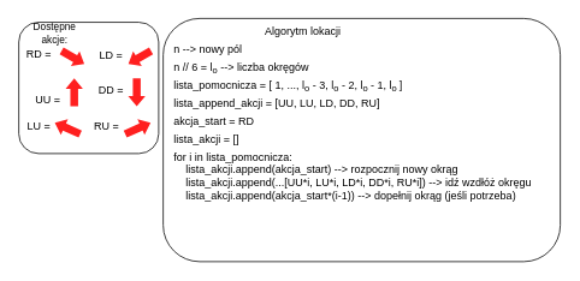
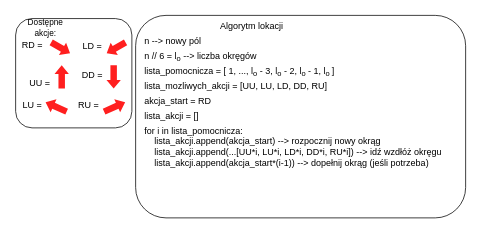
  <mxCell id="0" />
  <mxCell id="1" parent="0" />
  <mxCell id="2" value="" style="rounded=1;whiteSpace=wrap;html=1;" vertex="1" parent="1"><mxGeometry x="20" y="24.25" width="155" height="145.75" as="geometry" /></mxCell>
  <mxCell id="3" value="&lt;font style=&quot;font-size: 11px;&quot;&gt;Dostępne akcje:&lt;/font&gt;" style="text;html=1;strokeColor=none;fillColor=none;align=center;verticalAlign=middle;whiteSpace=wrap;rounded=0;" vertex="1" parent="1"><mxGeometry x="20" y="20.75" width="80" height="30" as="geometry" /></mxCell>
  <mxCell id="4" value="" style="shape=flexArrow;endArrow=classic;html=1;rounded=0;strokeColor=none;fillColor=#FF1F1F;width=8.611;endSize=3.539;endWidth=9.552;strokeWidth=1;" edge="1" parent="1"><mxGeometry width="50" height="50" relative="1" as="geometry"><mxPoint x="67" y="55.75" as="sourcePoint" /><mxPoint x="93" y="70.75" as="targetPoint" /></mxGeometry></mxCell>
  <mxCell id="5" value="" style="shape=flexArrow;endArrow=classic;html=1;rounded=0;strokeColor=none;fillColor=#FF1F1F;width=8.611;endSize=3.539;endWidth=9.552;strokeWidth=1;entryX=0.5;entryY=1;entryDx=0;entryDy=0;exitX=0.5;exitY=0;exitDx=0;exitDy=0;" edge="1" parent="1"><mxGeometry width="50" height="50" relative="1" as="geometry"><mxPoint x="81.43" y="118.13" as="sourcePoint" /><mxPoint x="81.43" y="86.13" as="targetPoint" /></mxGeometry></mxCell>
  <mxCell id="6" value="" style="shape=flexArrow;endArrow=classic;html=1;rounded=0;strokeColor=none;fillColor=#FF1F1F;width=8.611;endSize=3.539;endWidth=9.552;strokeWidth=1;exitX=0;exitY=0;exitDx=0;exitDy=0;" edge="1" parent="1"><mxGeometry width="50" height="50" relative="1" as="geometry"><mxPoint x="88.5" y="148.5" as="sourcePoint" /><mxPoint x="59.5" y="135.5" as="targetPoint" /></mxGeometry></mxCell>
  <mxCell id="7" value="" style="shape=flexArrow;endArrow=classic;html=1;rounded=0;strokeColor=none;fillColor=#FF1F1F;width=8.611;endSize=3.539;endWidth=9.552;strokeWidth=1;" edge="1" parent="1"><mxGeometry width="50" height="50" relative="1" as="geometry"><mxPoint x="167" y="55.75" as="sourcePoint" /><mxPoint x="141" y="70.75" as="targetPoint" /></mxGeometry></mxCell>
  <mxCell id="8" value="" style="shape=flexArrow;endArrow=classic;html=1;rounded=0;strokeColor=none;fillColor=#FF1F1F;width=8.611;endSize=3.539;endWidth=9.552;strokeWidth=1;entryX=0.5;entryY=1;entryDx=0;entryDy=0;exitX=0.5;exitY=0;exitDx=0;exitDy=0;" edge="1" parent="1"><mxGeometry width="50" height="50" relative="1" as="geometry"><mxPoint x="150.71" y="86.13" as="sourcePoint" /><mxPoint x="150.71" y="118.13" as="targetPoint" /></mxGeometry></mxCell>
  <mxCell id="9" value="" style="shape=flexArrow;endArrow=classic;html=1;rounded=0;strokeColor=none;fillColor=#FF1F1F;width=8.611;endSize=3.539;endWidth=9.552;strokeWidth=1;exitX=0;exitY=0;exitDx=0;exitDy=0;" edge="1" parent="1"><mxGeometry width="50" height="50" relative="1" as="geometry"><mxPoint x="137.5" y="148.5" as="sourcePoint" /><mxPoint x="166.5" y="135.5" as="targetPoint" /></mxGeometry></mxCell>
  <mxCell id="10" value="" style="rounded=1;whiteSpace=wrap;html=1;" vertex="1" parent="1"><mxGeometry x="180" y="20" width="440" height="270" as="geometry" /></mxCell>
  <mxCell id="11" value="Algorytm lokacji" style="text;html=1;strokeColor=none;fillColor=none;align=center;verticalAlign=middle;whiteSpace=wrap;rounded=0;" vertex="1" parent="1"><mxGeometry x="180" y="20" width="310" height="30" as="geometry" /></mxCell>
  <mxCell id="12" value="n --&amp;gt; nowy pól" style="text;html=1;strokeColor=none;fillColor=none;align=left;verticalAlign=middle;whiteSpace=wrap;rounded=0;" vertex="1" parent="1"><mxGeometry x="190" y="40" width="120" height="30" as="geometry" /></mxCell>
  <mxCell id="13" value="RD = " style="text;html=1;strokeColor=none;fillColor=none;align=center;verticalAlign=middle;whiteSpace=wrap;rounded=0;" vertex="1" parent="1"><mxGeometry x="20" y="50" width="45" height="20" as="geometry" /></mxCell>
  <mxCell id="14" value="UU = " style="text;html=1;strokeColor=none;fillColor=none;align=center;verticalAlign=middle;whiteSpace=wrap;rounded=0;" vertex="1" parent="1"><mxGeometry x="30" y="100" width="45" height="20" as="geometry" /></mxCell>
  <mxCell id="15" value="LU = " style="text;html=1;strokeColor=none;fillColor=none;align=center;verticalAlign=middle;whiteSpace=wrap;rounded=0;" vertex="1" parent="1"><mxGeometry x="20" y="130" width="45" height="20" as="geometry" /></mxCell>
  <mxCell id="16" value="LD = " style="text;html=1;strokeColor=none;fillColor=none;align=center;verticalAlign=middle;whiteSpace=wrap;rounded=0;" vertex="1" parent="1"><mxGeometry x="100" y="50.75" width="45" height="20" as="geometry" /></mxCell>
  <mxCell id="17" value="DD = " style="text;html=1;strokeColor=none;fillColor=none;align=center;verticalAlign=middle;whiteSpace=wrap;rounded=0;" vertex="1" parent="1"><mxGeometry x="100" y="90" width="45" height="20" as="geometry" /></mxCell>
  <mxCell id="18" value="RU = " style="text;html=1;strokeColor=none;fillColor=none;align=center;verticalAlign=middle;whiteSpace=wrap;rounded=0;" vertex="1" parent="1"><mxGeometry x="95" y="130" width="45" height="20" as="geometry" /></mxCell>
  <mxCell id="19" value="n // 6 = l&lt;sub&gt;o&lt;/sub&gt; --&amp;gt; liczba okręgów" style="text;html=1;strokeColor=none;fillColor=none;align=left;verticalAlign=middle;whiteSpace=wrap;rounded=0;" vertex="1" parent="1"><mxGeometry x="190" y="60" width="170" height="30" as="geometry" /></mxCell>
  <mxCell id="20" value="&lt;div&gt;lista_pomocnicza = [&lt;span style=&quot;&quot;&gt; &lt;/span&gt;1, ...,&amp;nbsp;l&lt;sub&gt;o&lt;/sub&gt; - 3,&amp;nbsp;l&lt;sub&gt;o&lt;/sub&gt; - 2,&amp;nbsp;l&lt;sub&gt;o&lt;/sub&gt; - 1,&amp;nbsp;l&lt;sub&gt;o &lt;/sub&gt;]&lt;/div&gt;" style="text;html=1;strokeColor=none;fillColor=none;align=left;verticalAlign=middle;whiteSpace=wrap;rounded=0;" vertex="1" parent="1"><mxGeometry x="190" y="80" width="280" height="30" as="geometry" /></mxCell>
- <mxCell id="21" value="lista_append_akcji = [UU, LU, LD, DD, RU]" style="text;html=1;strokeColor=none;fillColor=none;align=left;verticalAlign=middle;whiteSpace=wrap;rounded=0;" vertex="1" parent="1"><mxGeometry x="190" y="100" width="290" height="30" as="geometry" /></mxCell>
+ <mxCell id="21" value="lista_mozliwych_akcji = [UU, LU, LD, DD, RU]" style="text;html=1;strokeColor=none;fillColor=none;align=left;verticalAlign=middle;whiteSpace=wrap;rounded=0;" vertex="1" parent="1"><mxGeometry x="190" y="100" width="290" height="30" as="geometry" /></mxCell>
  <mxCell id="22" value="&lt;div&gt;for i in lista_pomocnicza:&lt;/div&gt;&lt;div&gt;&lt;span style=&quot;&quot;&gt;&lt;span style=&quot;&quot;&gt;&amp;nbsp;&amp;nbsp;&amp;nbsp;&amp;nbsp;&lt;/span&gt;&lt;/span&gt;lista_akcji.append(akcja_start) --&amp;gt; rozpocznij nowy okrąg&lt;br&gt;&lt;/div&gt;&lt;div&gt;&lt;span style=&quot;&quot;&gt;&lt;span style=&quot;&quot;&gt;&amp;nbsp;&amp;nbsp;&amp;nbsp;&amp;nbsp;&lt;/span&gt;lista_akcji.append(&lt;/span&gt;...[UU*i, LU*i, LD*i, DD*i, RU*i]) --&amp;gt; idź wzdłóż okręgu&lt;br&gt;&lt;/div&gt;&lt;div&gt;&amp;nbsp;&amp;nbsp;&amp;nbsp; lista_akcji.append(akcja_start*(i-1)) --&amp;gt; dopełnij okrąg (jeśli potrzeba)&lt;br&gt;&lt;/div&gt;" style="text;html=1;strokeColor=none;fillColor=none;align=left;verticalAlign=top;whiteSpace=wrap;rounded=0;" vertex="1" parent="1"><mxGeometry x="190" y="160" width="430" height="120" as="geometry" /></mxCell>
  <mxCell id="23" value="lista_akcji = []" style="text;html=1;strokeColor=none;fillColor=none;align=left;verticalAlign=middle;whiteSpace=wrap;rounded=0;" vertex="1" parent="1"><mxGeometry x="190" y="140" width="290" height="30" as="geometry" /></mxCell>
  <mxCell id="24" value="akcja_start = RD" style="text;html=1;strokeColor=none;fillColor=none;align=left;verticalAlign=middle;whiteSpace=wrap;rounded=0;" vertex="1" parent="1"><mxGeometry x="190" y="120" width="290" height="30" as="geometry" /></mxCell>
